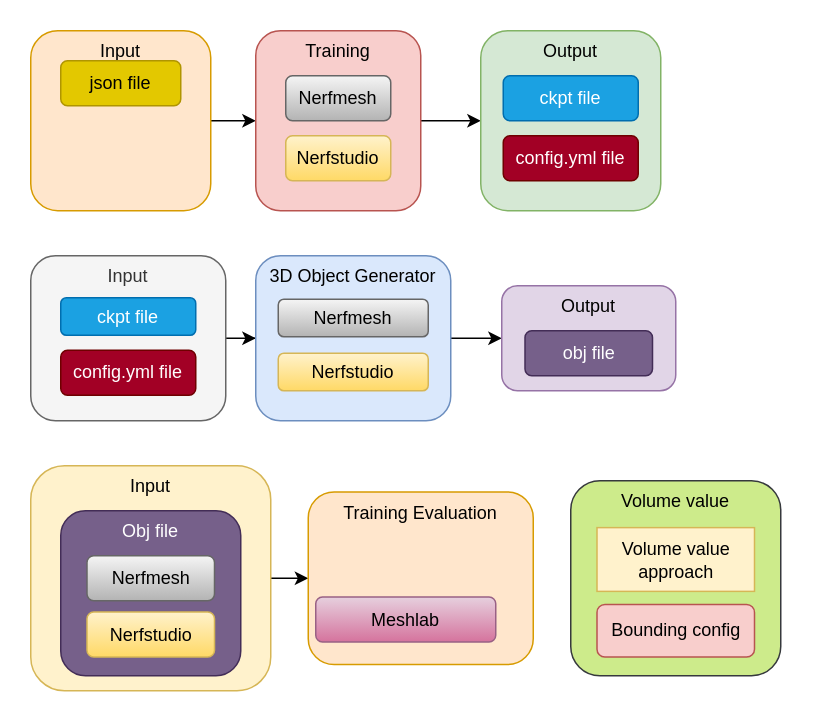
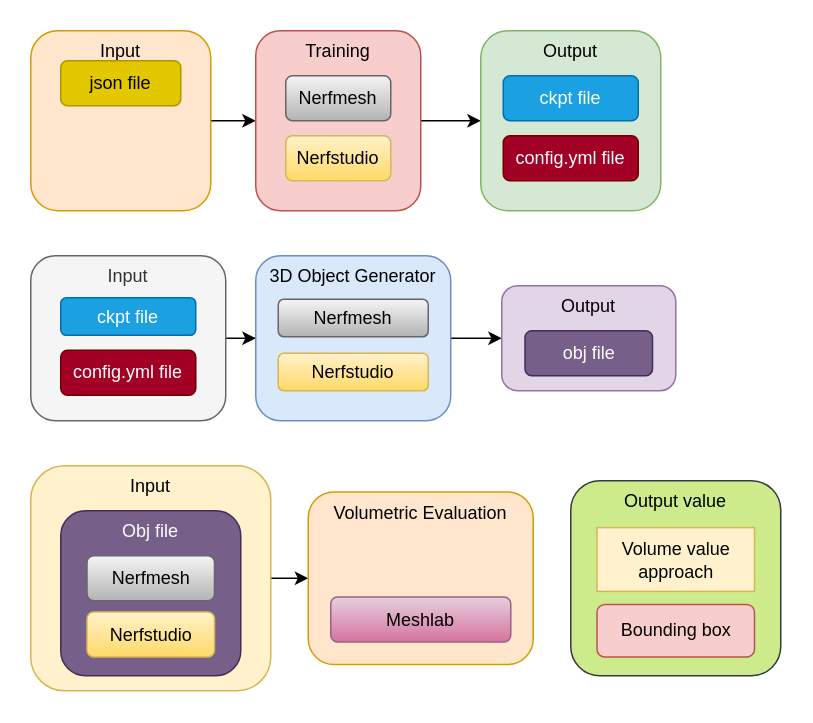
  <mxCell id="0" />
  <mxCell id="1" parent="0" />
  <mxCell id="2" style="edgeStyle=orthogonalEdgeStyle;rounded=0;orthogonalLoop=1;jettySize=auto;html=1;exitX=1;exitY=0.5;exitDx=0;exitDy=0;entryX=0;entryY=0.5;entryDx=0;entryDy=0;" edge="1" parent="1" source="3" target="6"><mxGeometry relative="1" as="geometry" /></mxCell>
  <mxCell id="3" value="Input" style="rounded=1;whiteSpace=wrap;html=1;verticalAlign=top;fillColor=#ffe6cc;strokeColor=#d79b00;" vertex="1" parent="1"><mxGeometry x="20" y="20" width="120" height="120" as="geometry" /></mxCell>
  <mxCell id="4" value="json file" style="rounded=1;whiteSpace=wrap;html=1;fillColor=#e3c800;fontColor=#000000;strokeColor=#B09500;" vertex="1" parent="1"><mxGeometry x="40" y="40" width="80" height="30" as="geometry" /></mxCell>
  <mxCell id="5" style="edgeStyle=orthogonalEdgeStyle;rounded=0;orthogonalLoop=1;jettySize=auto;html=1;exitX=1;exitY=0.5;exitDx=0;exitDy=0;entryX=0;entryY=0.5;entryDx=0;entryDy=0;" edge="1" parent="1" source="6" target="7"><mxGeometry relative="1" as="geometry" /></mxCell>
  <mxCell id="6" value="Training" style="rounded=1;whiteSpace=wrap;html=1;verticalAlign=top;fillColor=#f8cecc;strokeColor=#b85450;" vertex="1" parent="1"><mxGeometry x="170" y="20" width="110" height="120" as="geometry" /></mxCell>
  <mxCell id="7" value="Output" style="rounded=1;whiteSpace=wrap;html=1;verticalAlign=top;fillColor=#d5e8d4;strokeColor=#82b366;" vertex="1" parent="1"><mxGeometry x="320" y="20" width="120" height="120" as="geometry" /></mxCell>
  <mxCell id="8" value="ckpt file" style="rounded=1;whiteSpace=wrap;html=1;fillColor=#1ba1e2;fontColor=#ffffff;strokeColor=#006EAF;" vertex="1" parent="1"><mxGeometry x="335" y="50" width="90" height="30" as="geometry" /></mxCell>
  <mxCell id="9" value="config.yml file" style="rounded=1;whiteSpace=wrap;html=1;fillColor=#a20025;fontColor=#ffffff;strokeColor=#6F0000;" vertex="1" parent="1"><mxGeometry x="335" y="90" width="90" height="30" as="geometry" /></mxCell>
  <mxCell id="10" style="edgeStyle=orthogonalEdgeStyle;rounded=0;orthogonalLoop=1;jettySize=auto;html=1;exitX=1;exitY=0.5;exitDx=0;exitDy=0;" edge="1" parent="1" source="11" target="15"><mxGeometry relative="1" as="geometry" /></mxCell>
  <mxCell id="11" value="Input" style="rounded=1;whiteSpace=wrap;html=1;verticalAlign=top;fillColor=#f5f5f5;fontColor=#333333;strokeColor=#666666;" vertex="1" parent="1"><mxGeometry x="20" y="170" width="130" height="110" as="geometry" /></mxCell>
  <mxCell id="12" value="ckpt file" style="rounded=1;whiteSpace=wrap;html=1;fillColor=#1ba1e2;fontColor=#ffffff;strokeColor=#006EAF;" vertex="1" parent="1"><mxGeometry x="40" y="198" width="90" height="25" as="geometry" /></mxCell>
  <mxCell id="13" value="config.yml file" style="rounded=1;whiteSpace=wrap;html=1;fillColor=#a20025;fontColor=#ffffff;strokeColor=#6F0000;" vertex="1" parent="1"><mxGeometry x="40" y="233" width="90" height="30" as="geometry" /></mxCell>
  <mxCell id="14" style="edgeStyle=orthogonalEdgeStyle;rounded=0;orthogonalLoop=1;jettySize=auto;html=1;exitX=1;exitY=0.5;exitDx=0;exitDy=0;" edge="1" parent="1" source="15" target="16"><mxGeometry relative="1" as="geometry" /></mxCell>
  <mxCell id="15" value="3D Object Generator" style="rounded=1;whiteSpace=wrap;html=1;verticalAlign=top;fillColor=#dae8fc;strokeColor=#6c8ebf;" vertex="1" parent="1"><mxGeometry x="170" y="170" width="130" height="110" as="geometry" /></mxCell>
  <mxCell id="16" value="Output" style="rounded=1;whiteSpace=wrap;html=1;verticalAlign=top;fillColor=#e1d5e7;strokeColor=#9673a6;" vertex="1" parent="1"><mxGeometry x="334" y="190" width="116" height="70" as="geometry" /></mxCell>
  <mxCell id="17" value="Nerfmesh" style="rounded=1;whiteSpace=wrap;html=1;fillColor=#f5f5f5;gradientColor=#b3b3b3;strokeColor=#666666;" vertex="1" parent="1"><mxGeometry x="190" y="50" width="70" height="30" as="geometry" /></mxCell>
  <mxCell id="18" value="Nerfstudio" style="rounded=1;whiteSpace=wrap;html=1;fillColor=#fff2cc;gradientColor=#ffd966;strokeColor=#d6b656;" vertex="1" parent="1"><mxGeometry x="190" y="90" width="70" height="30" as="geometry" /></mxCell>
  <mxCell id="19" value="obj file" style="rounded=1;whiteSpace=wrap;html=1;fillColor=#76608a;fontColor=#ffffff;strokeColor=#432D57;" vertex="1" parent="1"><mxGeometry x="349.5" y="220" width="85" height="30" as="geometry" /></mxCell>
  <mxCell id="20" value="Nerfmesh" style="rounded=1;whiteSpace=wrap;html=1;fillColor=#f5f5f5;gradientColor=#b3b3b3;strokeColor=#666666;" vertex="1" parent="1"><mxGeometry x="185" y="199" width="100" height="25" as="geometry" /></mxCell>
  <mxCell id="21" style="edgeStyle=orthogonalEdgeStyle;rounded=0;orthogonalLoop=1;jettySize=auto;html=1;exitX=1;exitY=0.5;exitDx=0;exitDy=0;" edge="1" parent="1" source="22" target="24"><mxGeometry relative="1" as="geometry" /></mxCell>
  <mxCell id="22" value="Input" style="rounded=1;whiteSpace=wrap;html=1;verticalAlign=top;fillColor=#fff2cc;strokeColor=#d6b656;" vertex="1" parent="1"><mxGeometry x="20" y="310" width="160" height="150" as="geometry" /></mxCell>
  <mxCell id="23" value="Obj file" style="rounded=1;whiteSpace=wrap;html=1;verticalAlign=top;fillColor=#76608a;fontColor=#ffffff;strokeColor=#432D57;" vertex="1" parent="1"><mxGeometry x="40" y="340" width="120" height="110" as="geometry" /></mxCell>
- <mxCell id="24" value="Training Evaluation" style="rounded=1;whiteSpace=wrap;html=1;verticalAlign=top;fillColor=#ffe6cc;strokeColor=#d79b00;" vertex="1" parent="1"><mxGeometry x="205" y="327.5" width="150" height="115" as="geometry" /></mxCell>
- <mxCell id="25" value="Meshlab" style="rounded=1;whiteSpace=wrap;html=1;fillColor=#e6d0de;gradientColor=#d5739d;strokeColor=#996185;" vertex="1" parent="1"><mxGeometry x="210" y="397.5" width="120" height="30" as="geometry" /></mxCell>
+ <mxCell id="24" value="Volumetric Evaluation" style="rounded=1;whiteSpace=wrap;html=1;verticalAlign=top;fillColor=#ffe6cc;strokeColor=#d79b00;" vertex="1" parent="1"><mxGeometry x="205" y="327.5" width="150" height="115" as="geometry" /></mxCell>
+ <mxCell id="25" value="Meshlab" style="rounded=1;whiteSpace=wrap;html=1;fillColor=#e6d0de;gradientColor=#d5739d;strokeColor=#996185;" vertex="1" parent="1"><mxGeometry x="220" y="397.5" width="120" height="30" as="geometry" /></mxCell>
  <mxCell id="26" value="Nerfmesh" style="rounded=1;whiteSpace=wrap;html=1;fillColor=#f5f5f5;gradientColor=#b3b3b3;strokeColor=#666666;" vertex="1" parent="1"><mxGeometry x="57.5" y="370" width="85" height="30" as="geometry" /></mxCell>
  <mxCell id="27" value="Nerfstudio" style="rounded=1;whiteSpace=wrap;html=1;fillColor=#fff2cc;gradientColor=#ffd966;strokeColor=#d6b656;" vertex="1" parent="1"><mxGeometry x="57.5" y="407.5" width="85" height="30" as="geometry" /></mxCell>
- <mxCell id="28" value="Volume value" style="rounded=1;whiteSpace=wrap;html=1;verticalAlign=top;fillColor=#cdeb8b;strokeColor=#36393d;" vertex="1" parent="1"><mxGeometry x="380" y="320" width="140" height="130" as="geometry" /></mxCell>
+ <mxCell id="28" value="Output value" style="rounded=1;whiteSpace=wrap;html=1;verticalAlign=top;fillColor=#cdeb8b;strokeColor=#36393d;" vertex="1" parent="1"><mxGeometry x="380" y="320" width="140" height="130" as="geometry" /></mxCell>
  <mxCell id="29" value="Volume value approach" style="whiteSpace=wrap;html=1;fillColor=#fff2cc;strokeColor=#d6b656;rounded=0;" vertex="1" parent="1"><mxGeometry x="397.5" y="351.25" width="105" height="42.5" as="geometry" /></mxCell>
- <mxCell id="30" value="Bounding config" style="rounded=1;whiteSpace=wrap;html=1;fillColor=#f8cecc;strokeColor=#b85450;" vertex="1" parent="1"><mxGeometry x="397.5" y="402.5" width="105" height="35" as="geometry" /></mxCell>
+ <mxCell id="30" value="Bounding box" style="rounded=1;whiteSpace=wrap;html=1;fillColor=#f8cecc;strokeColor=#b85450;" vertex="1" parent="1"><mxGeometry x="397.5" y="402.5" width="105" height="35" as="geometry" /></mxCell>
  <mxCell id="31" value="Nerfstudio" style="rounded=1;whiteSpace=wrap;html=1;fillColor=#fff2cc;gradientColor=#ffd966;strokeColor=#d6b656;" vertex="1" parent="1"><mxGeometry x="185" y="235" width="100" height="25" as="geometry" /></mxCell>
